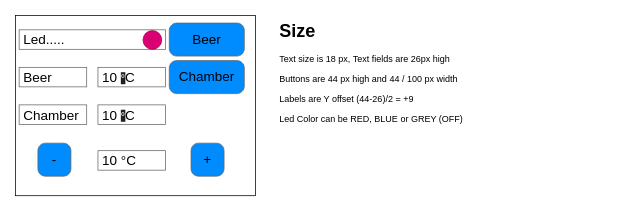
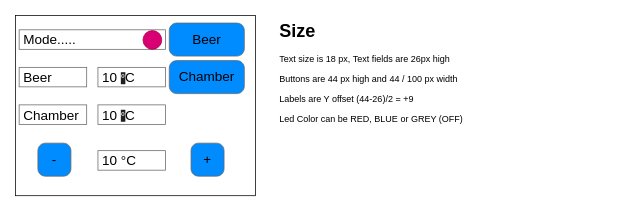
  <mxCell id="0" />
  <mxCell id="1" parent="0" />
  <mxCell id="2" value="" style="rounded=0;whiteSpace=wrap;html=1;" vertex="1" parent="1"><mxGeometry width="320" height="240" as="geometry" x="20" y="20" /></mxCell>
  <mxCell id="3" value="Beer" style="strokeWidth=1;shadow=0;dashed=0;align=center;html=1;shape=mxgraph.mockup.buttons.button;strokeColor=#666666;mainText=;buttonStyle=round;fillColor=#008cff;whiteSpace=wrap;fontSize=18;" vertex="1" parent="1"><mxGeometry x="225" y="30" width="100" height="44" as="geometry" /></mxCell>
- <mxCell id="4" value="Led....." style="strokeWidth=1;shadow=0;dashed=0;align=center;html=1;shape=mxgraph.mockup.text.textBox;align=left;spacingLeft=4;spacingTop=-3;whiteSpace=wrap;strokeColor=#666666;mainText=;fontSize=18;verticalAlign=top;" vertex="1" parent="1"><mxGeometry x="25" y="39" width="195" height="26" as="geometry" /></mxCell>
+ <mxCell id="4" value="Mode....." style="strokeWidth=1;shadow=0;dashed=0;align=center;html=1;shape=mxgraph.mockup.text.textBox;align=left;spacingLeft=4;spacingTop=-3;whiteSpace=wrap;strokeColor=#666666;mainText=;fontSize=18;verticalAlign=top;" vertex="1" parent="1"><mxGeometry x="25" y="39" width="195" height="26" as="geometry" /></mxCell>
  <mxCell id="5" value="Chamber" style="strokeWidth=1;shadow=0;dashed=0;align=center;html=1;shape=mxgraph.mockup.buttons.button;strokeColor=#666666;mainText=;buttonStyle=round;fillColor=#008cff;whiteSpace=wrap;fontSize=18;" vertex="1" parent="1"><mxGeometry x="225" y="80" width="100" height="44" as="geometry" /></mxCell>
  <mxCell id="6" value="-" style="strokeWidth=1;shadow=0;dashed=0;align=center;html=1;shape=mxgraph.mockup.buttons.button;strokeColor=#666666;mainText=;buttonStyle=round;fillColor=#008cff;whiteSpace=wrap;fontSize=18;" vertex="1" parent="1"><mxGeometry x="50" y="190" width="44" height="44" as="geometry" /></mxCell>
  <mxCell id="7" value="+" style="strokeWidth=1;shadow=0;dashed=0;align=center;html=1;shape=mxgraph.mockup.buttons.button;strokeColor=#666666;mainText=;buttonStyle=round;fillColor=#008cff;whiteSpace=wrap;fontSize=18;" vertex="1" parent="1"><mxGeometry x="254" y="190" width="44" height="44" as="geometry" /></mxCell>
  <mxCell id="8" value="Beer" style="strokeWidth=1;shadow=0;dashed=0;align=center;html=1;shape=mxgraph.mockup.text.textBox;align=left;spacingLeft=4;spacingTop=-3;whiteSpace=wrap;strokeColor=#666666;mainText=;fontSize=18;verticalAlign=top;" vertex="1" parent="1"><mxGeometry x="25" y="89" width="90" height="26" as="geometry" /></mxCell>
  <mxCell id="9" value="Chamber" style="strokeWidth=1;shadow=0;dashed=0;align=center;html=1;shape=mxgraph.mockup.text.textBox;align=left;spacingLeft=4;spacingTop=-3;whiteSpace=wrap;strokeColor=#666666;mainText=;fontSize=18;verticalAlign=top;" vertex="1" parent="1"><mxGeometry x="25" y="139" width="90" height="26" as="geometry" /></mxCell>
  <mxCell id="10" value="10&amp;nbsp;&lt;span style=&quot;font-weight: bold; color: rgb(218, 220, 224); font-family: Arial, sans-serif; font-size: 14px; background-color: rgb(31, 31, 31);&quot;&gt;°&lt;/span&gt;C" style="strokeWidth=1;shadow=0;dashed=0;align=center;html=1;shape=mxgraph.mockup.text.textBox;align=left;spacingLeft=4;spacingTop=-3;whiteSpace=wrap;strokeColor=#666666;mainText=;fontSize=18;verticalAlign=top;" vertex="1" parent="1"><mxGeometry x="130" y="89" width="90" height="26" as="geometry" /></mxCell>
  <mxCell id="11" value="10&amp;nbsp;&lt;span style=&quot;font-weight: bold; color: rgb(218, 220, 224); font-family: Arial, sans-serif; font-size: 14px; background-color: rgb(31, 31, 31);&quot;&gt;°&lt;/span&gt;C" style="strokeWidth=1;shadow=0;dashed=0;align=center;html=1;shape=mxgraph.mockup.text.textBox;align=left;spacingLeft=4;spacingTop=-3;whiteSpace=wrap;strokeColor=#666666;mainText=;fontSize=18;verticalAlign=top;" vertex="1" parent="1"><mxGeometry x="130" y="139" width="90" height="26" as="geometry" /></mxCell>
  <mxCell id="12" value="10 °C" style="strokeWidth=1;shadow=0;dashed=0;align=left;shape=mxgraph.mockup.text.textBox;align=left;spacingLeft=4;spacingTop=-3;whiteSpace=wrap;strokeColor=#666666;mainText=;fontSize=18;verticalAlign=top;fontStyle=0" vertex="1" parent="1"><mxGeometry x="130" y="200" width="90" height="26" as="geometry" /></mxCell>
  <mxCell id="13" value="" style="ellipse;whiteSpace=wrap;html=1;aspect=fixed;fillColor=#d80073;fontColor=#ffffff;strokeColor=#A50040;" vertex="1" parent="1"><mxGeometry x="190" y="40" width="25" height="25" as="geometry" /></mxCell>
  <mxCell id="14" value="&lt;h1 style=&quot;margin-top: 0px;&quot;&gt;Size&lt;/h1&gt;&lt;div&gt;Text size is 18 px, Text fields are 26px high&lt;/div&gt;&lt;p&gt;Buttons are 44 px high and 44 / 100 px width&lt;/p&gt;&lt;p&gt;Labels are Y offset (44-26)/2 = +9&lt;/p&gt;&lt;p&gt;Led Color can be RED, BLUE or GREY (OFF)&lt;/p&gt;" style="text;html=1;whiteSpace=wrap;overflow=hidden;rounded=0;" vertex="1" parent="1"><mxGeometry x="370" width="450" height="200" as="geometry" y="20" /></mxCell>
